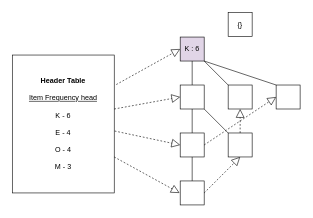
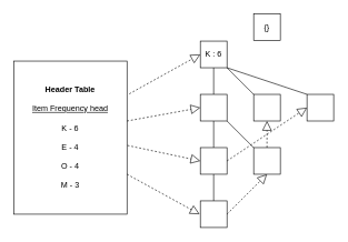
  <mxCell id="0" />
  <mxCell id="1" parent="0" />
  <mxCell id="2" value="&lt;b&gt;Header Table&lt;/b&gt;&lt;br&gt;&lt;u&gt;&lt;br&gt;Item Frequency head&lt;br&gt;&lt;/u&gt;&lt;br&gt;K - 6&lt;br&gt;&lt;br&gt;E - 4&lt;br&gt;&lt;br&gt;O - 4&lt;br&gt;&lt;br&gt;M - 3" style="rounded=0;whiteSpace=wrap;html=1;" vertex="1" parent="1"><mxGeometry x="20" y="91" width="170" height="230" as="geometry" /></mxCell>
  <mxCell id="3" value="{}" style="whiteSpace=wrap;html=1;aspect=fixed;" vertex="1" parent="1"><mxGeometry x="380" y="20" width="40" height="40" as="geometry" /></mxCell>
- <mxCell id="4" value="K : 6" style="whiteSpace=wrap;html=1;aspect=fixed;fillColor=#e1d5e7;" vertex="1" parent="1"><mxGeometry x="300" y="61" width="40" height="40" as="geometry" /></mxCell>
+ <mxCell id="4" value="K : 6" style="whiteSpace=wrap;html=1;aspect=fixed;" vertex="1" parent="1"><mxGeometry x="300" y="61" width="40" height="40" as="geometry" /></mxCell>
  <mxCell id="5" value="" style="whiteSpace=wrap;html=1;aspect=fixed;" vertex="1" parent="1"><mxGeometry x="300" y="141" width="40" height="40" as="geometry" /></mxCell>
  <mxCell id="6" value="" style="whiteSpace=wrap;html=1;aspect=fixed;" vertex="1" parent="1"><mxGeometry x="300" y="221" width="40" height="40" as="geometry" /></mxCell>
  <mxCell id="7" value="" style="whiteSpace=wrap;html=1;aspect=fixed;" vertex="1" parent="1"><mxGeometry x="300" y="301" width="40" height="40" as="geometry" /></mxCell>
  <mxCell id="8" value="" style="whiteSpace=wrap;html=1;aspect=fixed;" vertex="1" parent="1"><mxGeometry x="380" y="141" width="40" height="40" as="geometry" /></mxCell>
  <mxCell id="9" value="" style="whiteSpace=wrap;html=1;aspect=fixed;" vertex="1" parent="1"><mxGeometry x="460" y="141" width="40" height="40" as="geometry" /></mxCell>
  <mxCell id="10" value="" style="whiteSpace=wrap;html=1;aspect=fixed;" vertex="1" parent="1"><mxGeometry x="380" y="221" width="40" height="40" as="geometry" /></mxCell>
  <mxCell id="11" value="" style="endArrow=block;dashed=1;endFill=0;endSize=12;html=1;entryX=0;entryY=0.5;entryDx=0;entryDy=0;exitX=1.02;exitY=0.214;exitDx=0;exitDy=0;exitPerimeter=0;" edge="1" parent="1" source="2" target="4"><mxGeometry width="160" relative="1" as="geometry"><mxPoint x="260" y="161" as="sourcePoint" /><mxPoint x="420" y="161" as="targetPoint" /></mxGeometry></mxCell>
  <mxCell id="12" value="" style="endArrow=block;dashed=1;endFill=0;endSize=12;html=1;exitX=1.02;exitY=0.214;exitDx=0;exitDy=0;exitPerimeter=0;" edge="1" parent="1"><mxGeometry width="160" relative="1" as="geometry"><mxPoint x="190" y="181" as="sourcePoint" /><mxPoint x="300" y="161" as="targetPoint" /></mxGeometry></mxCell>
  <mxCell id="13" value="" style="endArrow=block;dashed=1;endFill=0;endSize=12;html=1;entryX=0;entryY=0.5;entryDx=0;entryDy=0;exitX=1.004;exitY=0.551;exitDx=0;exitDy=0;exitPerimeter=0;" edge="1" parent="1" source="2" target="6"><mxGeometry width="160" relative="1" as="geometry"><mxPoint x="190" y="235.61" as="sourcePoint" /><mxPoint x="296.6" y="176.39" as="targetPoint" /></mxGeometry></mxCell>
  <mxCell id="14" value="" style="endArrow=block;dashed=1;endFill=0;endSize=12;html=1;exitX=1.004;exitY=0.551;exitDx=0;exitDy=0;exitPerimeter=0;" edge="1" parent="1"><mxGeometry width="160" relative="1" as="geometry"><mxPoint x="190" y="261" as="sourcePoint" /><mxPoint x="299" y="321" as="targetPoint" /></mxGeometry></mxCell>
  <mxCell id="15" value="" style="endArrow=block;dashed=1;endFill=0;endSize=12;html=1;exitX=1.004;exitY=0.551;exitDx=0;exitDy=0;exitPerimeter=0;entryX=0.5;entryY=1;entryDx=0;entryDy=0;" edge="1" parent="1" target="10"><mxGeometry width="160" relative="1" as="geometry"><mxPoint x="340" y="321" as="sourcePoint" /><mxPoint x="449" y="381" as="targetPoint" /></mxGeometry></mxCell>
  <mxCell id="16" value="" style="endArrow=block;dashed=1;endFill=0;endSize=12;html=1;exitX=1.004;exitY=0.551;exitDx=0;exitDy=0;exitPerimeter=0;entryX=0;entryY=0.5;entryDx=0;entryDy=0;" edge="1" parent="1" target="9"><mxGeometry width="160" relative="1" as="geometry"><mxPoint x="340" y="241" as="sourcePoint" /><mxPoint x="449" y="301" as="targetPoint" /></mxGeometry></mxCell>
  <mxCell id="17" value="" style="endArrow=block;dashed=1;endFill=0;endSize=12;html=1;exitX=0.5;exitY=0;exitDx=0;exitDy=0;entryX=0.5;entryY=1;entryDx=0;entryDy=0;" edge="1" parent="1" source="10" target="8"><mxGeometry width="160" relative="1" as="geometry"><mxPoint x="350" y="251" as="sourcePoint" /><mxPoint x="470" y="171" as="targetPoint" /></mxGeometry></mxCell>
  <mxCell id="18" value="" style="endArrow=none;html=1;exitX=0.5;exitY=0;exitDx=0;exitDy=0;" edge="1" parent="1" source="5"><mxGeometry width="50" height="50" relative="1" as="geometry"><mxPoint x="270" y="151" as="sourcePoint" /><mxPoint x="320" y="101" as="targetPoint" /></mxGeometry></mxCell>
  <mxCell id="19" value="" style="endArrow=none;html=1;exitX=0.5;exitY=1;exitDx=0;exitDy=0;entryX=0.5;entryY=0;entryDx=0;entryDy=0;" edge="1" parent="1" source="5" target="6"><mxGeometry width="50" height="50" relative="1" as="geometry"><mxPoint x="330" y="151" as="sourcePoint" /><mxPoint x="330" y="111" as="targetPoint" /></mxGeometry></mxCell>
  <mxCell id="20" value="" style="endArrow=none;html=1;exitX=0.5;exitY=0;exitDx=0;exitDy=0;entryX=0.5;entryY=1;entryDx=0;entryDy=0;" edge="1" parent="1" source="7" target="6"><mxGeometry width="50" height="50" relative="1" as="geometry"><mxPoint x="290" y="311" as="sourcePoint" /><mxPoint x="340" y="261" as="targetPoint" /></mxGeometry></mxCell>
  <mxCell id="21" value="" style="endArrow=none;html=1;exitX=0;exitY=0;exitDx=0;exitDy=0;entryX=1;entryY=1;entryDx=0;entryDy=0;" edge="1" parent="1" source="8" target="4"><mxGeometry width="50" height="50" relative="1" as="geometry"><mxPoint x="330" y="311" as="sourcePoint" /><mxPoint x="330" y="271" as="targetPoint" /></mxGeometry></mxCell>
  <mxCell id="22" value="" style="endArrow=none;html=1;exitX=0;exitY=0;exitDx=0;exitDy=0;" edge="1" parent="1" source="9"><mxGeometry width="50" height="50" relative="1" as="geometry"><mxPoint x="390" y="151" as="sourcePoint" /><mxPoint x="340" y="101" as="targetPoint" /></mxGeometry></mxCell>
  <mxCell id="23" value="" style="endArrow=none;html=1;exitX=0;exitY=0;exitDx=0;exitDy=0;entryX=1;entryY=1;entryDx=0;entryDy=0;" edge="1" parent="1" source="10" target="5"><mxGeometry width="50" height="50" relative="1" as="geometry"><mxPoint x="400" y="161" as="sourcePoint" /><mxPoint x="360" y="121" as="targetPoint" /></mxGeometry></mxCell>
